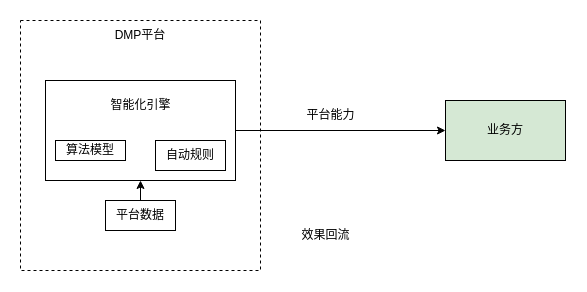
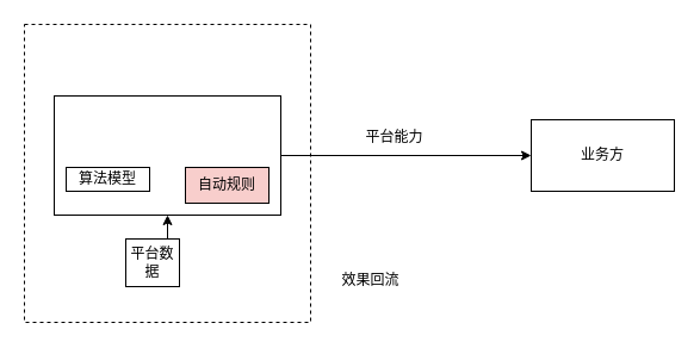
  <mxCell id="0" />
  <mxCell id="1" parent="0" />
  <mxCell id="2" value="" style="rounded=0;whiteSpace=wrap;html=1;dashed=1;" vertex="1" parent="1"><mxGeometry x="20" y="20" width="240" height="250" as="geometry" /></mxCell>
  <mxCell id="3" style="edgeStyle=orthogonalEdgeStyle;rounded=0;orthogonalLoop=1;jettySize=auto;html=1;exitX=1;exitY=0.5;exitDx=0;exitDy=0;" edge="1" parent="1" source="4" target="5"><mxGeometry relative="1" as="geometry" /></mxCell>
  <mxCell id="4" value="" style="rounded=0;whiteSpace=wrap;html=1;" vertex="1" parent="1"><mxGeometry x="45" y="80" width="190" height="100" as="geometry" /></mxCell>
- <mxCell id="5" value="业务方" style="rounded=0;whiteSpace=wrap;html=1;fillColor=#d5e8d4;" vertex="1" parent="1"><mxGeometry x="445" y="100" width="120" height="60" as="geometry" /></mxCell>
+ <mxCell id="5" value="业务方" style="rounded=0;whiteSpace=wrap;html=1;" vertex="1" parent="1"><mxGeometry x="445" y="100" width="120" height="60" as="geometry" /></mxCell>
  <mxCell id="6" value="平台能力" style="text;html=1;align=center;verticalAlign=middle;resizable=0;points=[];autosize=1;strokeColor=none;fillColor=none;" vertex="1" parent="1"><mxGeometry x="295" y="100" width="70" height="30" as="geometry" /></mxCell>
- <mxCell id="7" value="效果回流" style="text;html=1;align=center;verticalAlign=middle;resizable=0;points=[];autosize=1;strokeColor=none;fillColor=none;" vertex="1" parent="1"><mxGeometry x="290" y="220" width="70" height="30" as="geometry" /></mxCell>
+ <mxCell id="7" value="效果回流" style="text;html=1;align=center;verticalAlign=middle;resizable=0;points=[];autosize=1;strokeColor=none;fillColor=none;" vertex="1" parent="1"><mxGeometry x="275" y="220" width="70" height="30" as="geometry" /></mxCell>
  <mxCell id="8" value="算法模型" style="rounded=0;whiteSpace=wrap;html=1;" vertex="1" parent="1"><mxGeometry x="55" y="140" width="70" height="20" as="geometry" /></mxCell>
- <mxCell id="9" value="自动规则" style="rounded=0;whiteSpace=wrap;html=1;" vertex="1" parent="1"><mxGeometry x="155" y="140" width="70" height="30" as="geometry" /></mxCell>
- <mxCell id="10" value="智能化引擎" style="text;html=1;align=center;verticalAlign=middle;whiteSpace=wrap;rounded=0;" vertex="1" parent="1"><mxGeometry x="102.5" y="90" width="75" height="30" as="geometry" /></mxCell>
+ <mxCell id="9" value="自动规则" style="rounded=0;whiteSpace=wrap;html=1;fillColor=#f8cecc;" vertex="1" parent="1"><mxGeometry x="155" y="140" width="70" height="30" as="geometry" /></mxCell>
  <mxCell id="11" style="edgeStyle=orthogonalEdgeStyle;rounded=0;orthogonalLoop=1;jettySize=auto;html=1;exitX=0.5;exitY=0;exitDx=0;exitDy=0;entryX=0.5;entryY=1;entryDx=0;entryDy=0;" edge="1" parent="1" source="12" target="4"><mxGeometry relative="1" as="geometry" /></mxCell>
- <mxCell id="12" value="平台数据" style="rounded=0;whiteSpace=wrap;html=1;" vertex="1" parent="1"><mxGeometry x="105" y="200" width="70" height="30" as="geometry" /></mxCell>
- <mxCell id="13" value="DMP平台" style="text;html=1;align=center;verticalAlign=middle;whiteSpace=wrap;rounded=0;" vertex="1" parent="1"><mxGeometry x="110" y="20" width="60" height="30" as="geometry" /></mxCell>
+ <mxCell id="12" value="平台数据" style="rounded=0;whiteSpace=wrap;html=1;" vertex="1" parent="1"><mxGeometry x="105" y="200" width="45" height="40" as="geometry" /></mxCell>
